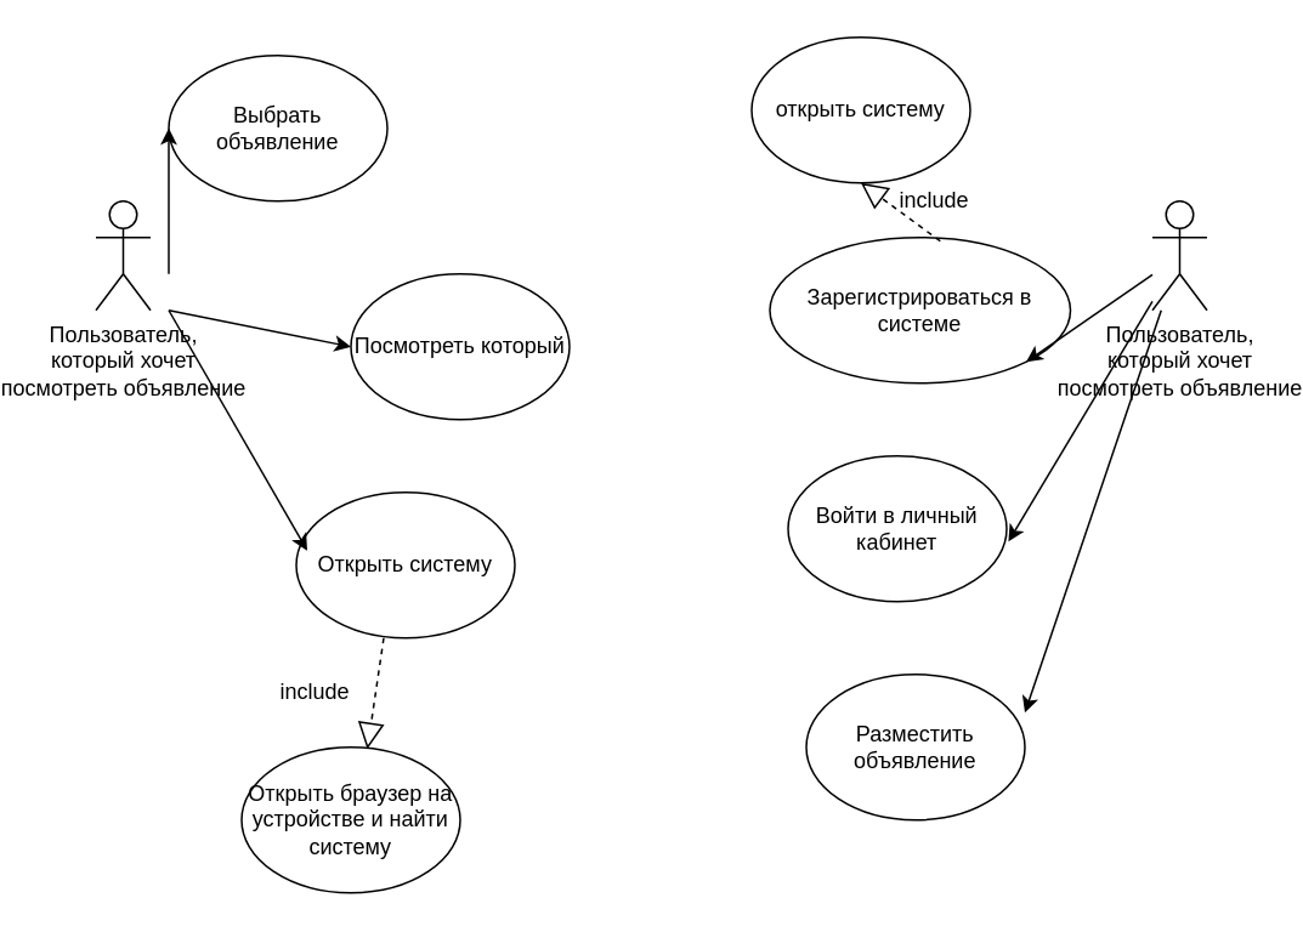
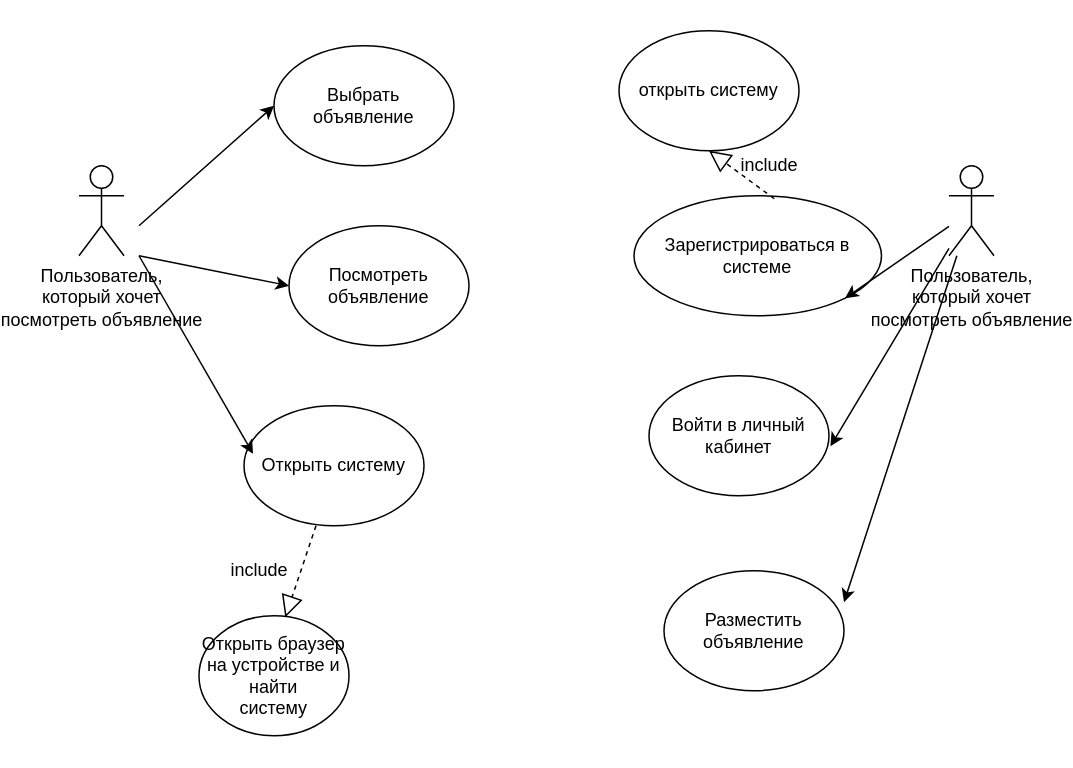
  <mxCell id="0" />
  <mxCell id="1" parent="0" />
  <mxCell id="2" value="Пользователь, &lt;br&gt;который хочет &lt;br&gt;посмотреть объявление" style="shape=umlActor;verticalLabelPosition=bottom;verticalAlign=top;html=1;outlineConnect=0;" vertex="1" parent="1"><mxGeometry x="20" y="110" width="30" height="60" as="geometry" /></mxCell>
  <mxCell id="3" value="Открыть систему" style="ellipse;whiteSpace=wrap;html=1;" vertex="1" parent="1"><mxGeometry x="130" y="270" width="120" height="80" as="geometry" /></mxCell>
  <mxCell id="4" value="" style="endArrow=classic;html=1;entryX=0.05;entryY=0.4;entryDx=0;entryDy=0;entryPerimeter=0;" edge="1" parent="1" target="3"><mxGeometry width="50" height="50" relative="1" as="geometry"><mxPoint x="60" y="170" as="sourcePoint" /><mxPoint x="110" y="120" as="targetPoint" /></mxGeometry></mxCell>
- <mxCell id="5" value="Посмотреть который" style="ellipse;whiteSpace=wrap;html=1;" vertex="1" parent="1"><mxGeometry x="160" y="150" width="120" height="80" as="geometry" /></mxCell>
- <mxCell id="6" value="Выбрать объявление" style="ellipse;whiteSpace=wrap;html=1;" vertex="1" parent="1"><mxGeometry x="60" y="30" width="120" height="80" as="geometry" /></mxCell>
+ <mxCell id="5" value="Посмотреть объявление" style="ellipse;whiteSpace=wrap;html=1;" vertex="1" parent="1"><mxGeometry x="160" y="150" width="120" height="80" as="geometry" /></mxCell>
+ <mxCell id="6" value="Выбрать объявление" style="ellipse;whiteSpace=wrap;html=1;" vertex="1" parent="1"><mxGeometry x="150" y="30" width="120" height="80" as="geometry" /></mxCell>
  <mxCell id="7" value="" style="endArrow=classic;html=1;entryX=0;entryY=0.5;entryDx=0;entryDy=0;" edge="1" parent="1" target="5"><mxGeometry width="50" height="50" relative="1" as="geometry"><mxPoint x="60" y="170" as="sourcePoint" /><mxPoint x="110" y="120" as="targetPoint" /></mxGeometry></mxCell>
  <mxCell id="8" value="" style="endArrow=classic;html=1;entryX=0;entryY=0.5;entryDx=0;entryDy=0;" edge="1" parent="1" target="6"><mxGeometry width="50" height="50" relative="1" as="geometry"><mxPoint x="60" y="150" as="sourcePoint" /><mxPoint x="110" y="100" as="targetPoint" /></mxGeometry></mxCell>
  <mxCell id="9" value="Пользователь,&lt;br&gt;который хочет&lt;br&gt;посмотреть объявление" style="shape=umlActor;verticalLabelPosition=bottom;verticalAlign=top;html=1;outlineConnect=0;" vertex="1" parent="1"><mxGeometry x="600" y="110" width="30" height="60" as="geometry" /></mxCell>
  <mxCell id="10" value="Зарегистрироваться в системе" style="ellipse;whiteSpace=wrap;html=1;" vertex="1" parent="1"><mxGeometry x="390" y="130" width="165" height="80" as="geometry" /></mxCell>
  <mxCell id="11" value="" style="endArrow=classic;html=1;entryX=1;entryY=1;entryDx=0;entryDy=0;" edge="1" parent="1" source="9" target="10"><mxGeometry width="50" height="50" relative="1" as="geometry"><mxPoint x="580" y="140" as="sourcePoint" /><mxPoint x="610" y="110" as="targetPoint" /></mxGeometry></mxCell>
  <mxCell id="12" value="" style="endArrow=block;dashed=1;endFill=0;endSize=12;html=1;exitX=0.4;exitY=1;exitDx=0;exitDy=0;entryX=0.575;entryY=0.013;entryDx=0;entryDy=0;exitPerimeter=0;entryPerimeter=0;" edge="1" parent="1" source="3" target="13"><mxGeometry width="160" relative="1" as="geometry"><mxPoint x="50" y="360" as="sourcePoint" /><mxPoint x="210" y="360" as="targetPoint" /></mxGeometry></mxCell>
- <mxCell id="13" value="Открыть браузер на устройстве и найти&lt;br&gt;систему" style="ellipse;whiteSpace=wrap;html=1;" vertex="1" parent="1"><mxGeometry x="100" y="410" width="120" height="80" as="geometry" /></mxCell>
+ <mxCell id="13" value="Открыть браузер на устройстве и найти&lt;br&gt;систему" style="ellipse;whiteSpace=wrap;html=1;" vertex="1" parent="1"><mxGeometry x="100" y="410" width="100" height="80" as="geometry" /></mxCell>
  <mxCell id="14" value="include" style="text;html=1;align=center;verticalAlign=middle;resizable=0;points=[];autosize=1;strokeColor=none;fillColor=none;" vertex="1" parent="1"><mxGeometry x="115" y="370" width="50" height="20" as="geometry" /></mxCell>
  <mxCell id="15" value="открыть систему" style="ellipse;whiteSpace=wrap;html=1;" vertex="1" parent="1"><mxGeometry x="380" width="120" height="80" as="geometry" y="20" /></mxCell>
  <mxCell id="16" value="Войти в личный кабинет" style="ellipse;whiteSpace=wrap;html=1;" vertex="1" parent="1"><mxGeometry x="400" y="250" width="120" height="80" as="geometry" /></mxCell>
- <mxCell id="17" value="Разместить объявление" style="ellipse;whiteSpace=wrap;html=1;" vertex="1" parent="1"><mxGeometry x="410" y="370" width="120" height="80" as="geometry" /></mxCell>
+ <mxCell id="17" value="Разместить объявление" style="ellipse;whiteSpace=wrap;html=1;" vertex="1" parent="1"><mxGeometry x="410" y="380" width="120" height="80" as="geometry" /></mxCell>
  <mxCell id="18" value="" style="endArrow=classic;html=1;entryX=1.008;entryY=0.588;entryDx=0;entryDy=0;entryPerimeter=0;" edge="1" parent="1" source="9" target="16"><mxGeometry width="50" height="50" relative="1" as="geometry"><mxPoint x="580" y="340" as="sourcePoint" /><mxPoint x="630" y="290" as="targetPoint" /></mxGeometry></mxCell>
  <mxCell id="19" value="" style="endArrow=classic;html=1;entryX=1;entryY=0.263;entryDx=0;entryDy=0;entryPerimeter=0;" edge="1" parent="1" source="9" target="17"><mxGeometry width="50" height="50" relative="1" as="geometry"><mxPoint x="550" y="410" as="sourcePoint" /><mxPoint x="600" y="360" as="targetPoint" /></mxGeometry></mxCell>
  <mxCell id="20" value="" style="endArrow=block;dashed=1;endFill=0;endSize=12;html=1;entryX=0.5;entryY=1;entryDx=0;entryDy=0;exitX=0.567;exitY=0.025;exitDx=0;exitDy=0;exitPerimeter=0;" edge="1" parent="1" source="10" target="15"><mxGeometry width="160" relative="1" as="geometry"><mxPoint x="450" y="142" as="sourcePoint" /><mxPoint x="600" y="100" as="targetPoint" /></mxGeometry></mxCell>
  <mxCell id="21" value="include" style="text;html=1;align=center;verticalAlign=middle;resizable=0;points=[];autosize=1;strokeColor=none;fillColor=none;" vertex="1" parent="1"><mxGeometry x="455" y="100" width="50" height="20" as="geometry" /></mxCell>
